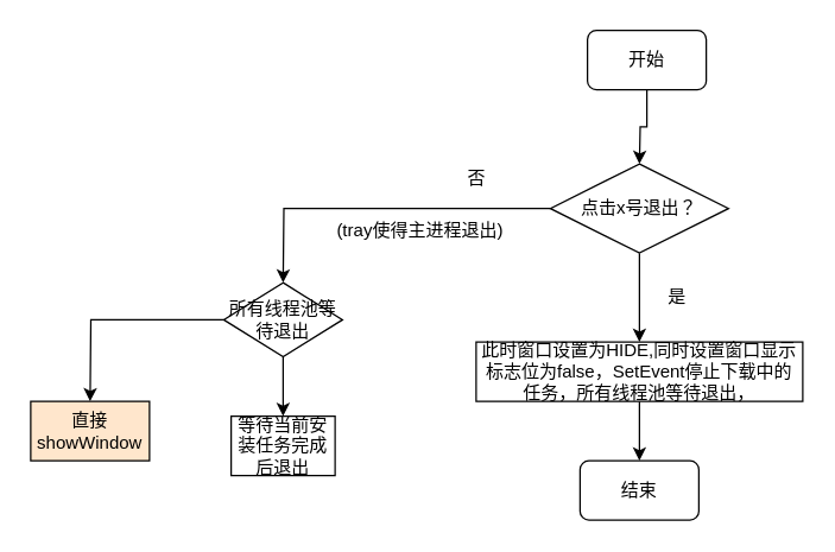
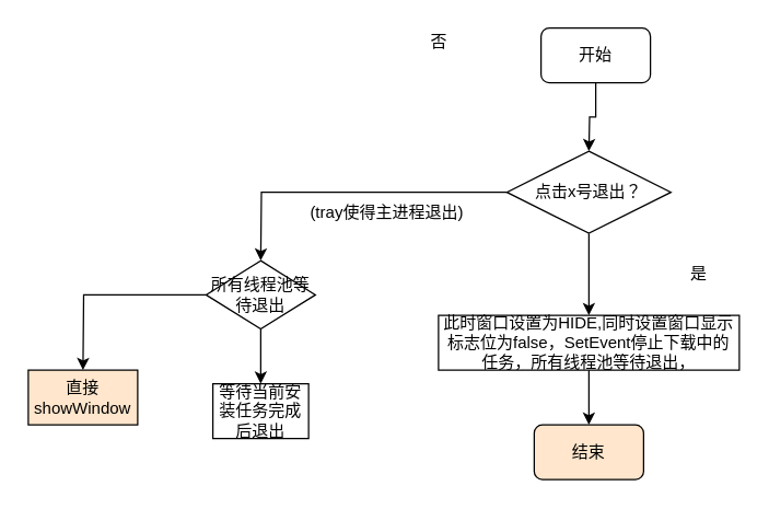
  <mxCell id="0" />
  <mxCell id="1" parent="0" />
  <mxCell id="2" style="edgeStyle=orthogonalEdgeStyle;rounded=0;orthogonalLoop=1;jettySize=auto;html=1;exitX=0.5;exitY=1;exitDx=0;exitDy=0;" edge="1" parent="1" source="3"><mxGeometry relative="1" as="geometry"><mxPoint x="430" y="110" as="targetPoint" /></mxGeometry></mxCell>
  <mxCell id="3" value="开始" style="rounded=1;whiteSpace=wrap;html=1;" vertex="1" parent="1"><mxGeometry x="395" y="20" width="80" height="40" as="geometry" /></mxCell>
  <mxCell id="4" style="edgeStyle=orthogonalEdgeStyle;rounded=0;orthogonalLoop=1;jettySize=auto;html=1;exitX=0.5;exitY=1;exitDx=0;exitDy=0;" edge="1" parent="1" source="6"><mxGeometry relative="1" as="geometry"><mxPoint x="430" y="230" as="targetPoint" /></mxGeometry></mxCell>
  <mxCell id="5" style="edgeStyle=orthogonalEdgeStyle;rounded=0;orthogonalLoop=1;jettySize=auto;html=1;exitX=0;exitY=0.5;exitDx=0;exitDy=0;" edge="1" parent="1" source="6"><mxGeometry relative="1" as="geometry"><mxPoint x="190" y="190" as="targetPoint" /></mxGeometry></mxCell>
  <mxCell id="6" value="点击x号退出？" style="rhombus;whiteSpace=wrap;html=1;" vertex="1" parent="1"><mxGeometry x="370" y="110" width="120" height="60" as="geometry" /></mxCell>
  <mxCell id="7" style="edgeStyle=orthogonalEdgeStyle;rounded=0;orthogonalLoop=1;jettySize=auto;html=1;exitX=0.5;exitY=1;exitDx=0;exitDy=0;" edge="1" parent="1" source="8"><mxGeometry relative="1" as="geometry"><mxPoint x="430" y="310" as="targetPoint" /></mxGeometry></mxCell>
  <mxCell id="8" value="此时窗口设置为HIDE,同时设置窗口显示标志位为false，SetEvent停止下载中的任务，所有线程池等待退出，" style="whiteSpace=wrap;html=1;" vertex="1" parent="1"><mxGeometry x="320" y="230" width="220" height="40" as="geometry" /></mxCell>
- <mxCell id="9" value="结束" style="rounded=1;whiteSpace=wrap;html=1;" vertex="1" parent="1"><mxGeometry x="390" y="310" width="80" height="40" as="geometry" /></mxCell>
- <mxCell id="10" value="是" style="text;html=1;align=center;verticalAlign=middle;resizable=0;points=[];autosize=1;strokeColor=none;fillColor=none;" vertex="1" parent="1"><mxGeometry x="440" y="190" width="30" height="20" as="geometry" /></mxCell>
- <mxCell id="11" value="否" style="text;html=1;align=center;verticalAlign=middle;resizable=0;points=[];autosize=1;strokeColor=none;fillColor=none;" vertex="1" parent="1"><mxGeometry x="305" y="110" width="30" height="20" as="geometry" /></mxCell>
+ <mxCell id="9" value="结束" style="rounded=1;whiteSpace=wrap;html=1;fillColor=#ffe6cc;" vertex="1" parent="1"><mxGeometry x="390" y="310" width="80" height="40" as="geometry" /></mxCell>
+ <mxCell id="10" value="是" style="text;html=1;align=center;verticalAlign=middle;resizable=0;points=[];autosize=1;strokeColor=none;fillColor=none;" vertex="1" parent="1"><mxGeometry x="495" y="190" width="30" height="20" as="geometry" /></mxCell>
+ <mxCell id="11" value="否" style="text;html=1;align=center;verticalAlign=middle;resizable=0;points=[];autosize=1;strokeColor=none;fillColor=none;" vertex="1" parent="1"><mxGeometry x="305" y="20" width="30" height="20" as="geometry" /></mxCell>
  <mxCell id="12" style="edgeStyle=orthogonalEdgeStyle;rounded=0;orthogonalLoop=1;jettySize=auto;html=1;exitX=0.5;exitY=1;exitDx=0;exitDy=0;" edge="1" parent="1" source="14"><mxGeometry relative="1" as="geometry"><mxPoint x="190" y="280" as="targetPoint" /></mxGeometry></mxCell>
  <mxCell id="13" style="edgeStyle=orthogonalEdgeStyle;rounded=0;orthogonalLoop=1;jettySize=auto;html=1;exitX=0;exitY=0.5;exitDx=0;exitDy=0;" edge="1" parent="1" source="14"><mxGeometry relative="1" as="geometry"><mxPoint x="60" y="270" as="targetPoint" /></mxGeometry></mxCell>
  <mxCell id="14" value="所有线程池等待退出" style="rhombus;whiteSpace=wrap;html=1;" vertex="1" parent="1"><mxGeometry x="150" y="190" width="80" height="50" as="geometry" /></mxCell>
  <mxCell id="15" value="等待当前安装任务完成后退出" style="rounded=0;whiteSpace=wrap;html=1;" vertex="1" parent="1"><mxGeometry x="155" y="280" width="70" height="40" as="geometry" /></mxCell>
  <mxCell id="16" value="(tray使得主进程退出)" style="text;html=1;strokeColor=none;fillColor=none;align=center;verticalAlign=middle;whiteSpace=wrap;rounded=0;" vertex="1" parent="1"><mxGeometry x="220" y="140" width="125" height="30" as="geometry" /></mxCell>
  <mxCell id="17" value="直接showWindow" style="rounded=0;whiteSpace=wrap;html=1;fillColor=#ffe6cc;" vertex="1" parent="1"><mxGeometry x="20" y="270" width="80" height="40" as="geometry" /></mxCell>
